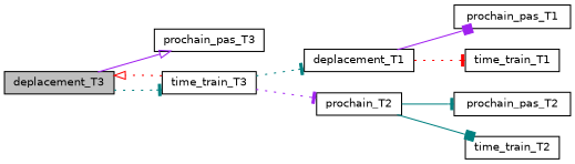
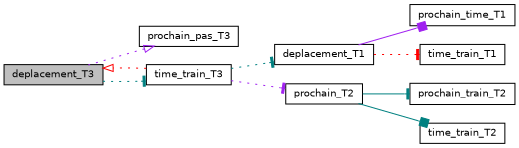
  digraph {
    rankdir=LR
    node [color=black fillcolor=white fontname=Helvetica fontsize=10 shape=record style=filled]
    edge [arrowhead=tee color=teal fontname=Helvetica fontsize=10 labelfontname=Helvetica labelfontsize=10 style=dotted]
    n1 [fillcolor=grey75 fontcolor=black height=0.2 label=deplacement_T3 width=0.4]
    n2 [height=0.2 label=prochain_pas_T3 width=0.4]
    n3 [height=0.2 label=time_train_T3 width=0.4]
    n4 [height=0.2 label=deplacement_T1 width=0.4]
    n5 [height=0.2 label=prochain_T2 width=0.4]
-   n6 [height=0.2 label=prochain_pas_T1 width=0.4]
+   n6 [height=0.2 label=prochain_time_T1 width=0.4]
    n7 [height=0.2 label=time_train_T1 width=0.4]
-   n8 [height=0.2 label=prochain_pas_T2 width=0.4]
+   n8 [height=0.2 label=prochain_train_T2 width=0.4]
    n9 [height=0.2 label=time_train_T2 width=0.4]
-   n1 -> n2 [arrowhead=onormal color=purple style=solid]
+   n1 -> n2 [arrowhead=onormal color=purple]
    n1 -> n3
    n3 -> n1 [arrowhead=onormal color=red]
    n3 -> n4
    n3 -> n5 [color=purple]
    n4 -> n6 [arrowhead=box color=purple style=solid]
    n4 -> n7 [color=red]
    n5 -> n8 [style=solid]
    n5 -> n9 [arrowhead=box style=solid]
  }
